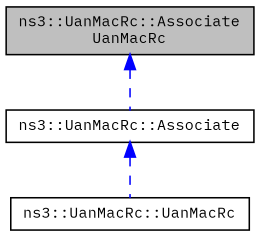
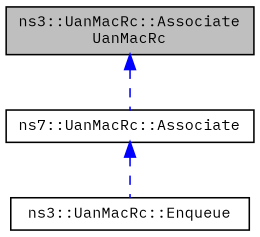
  digraph {
    fontname="IBM Plex Mono"
    rankdir=TB
    node [color=black fillcolor=white fontname="IBM Plex Mono" fontsize=10 shape=record style=filled]
    edge [color=blue dir=back fontname="IBM Plex Mono" fontsize=10 labelfontname=Helvetica labelfontsize=10 style=dashed]
    n1 [fillcolor=grey75 fontcolor=black height=0.2 label="ns3::UanMacRc::Associate\lUanMacRc" width=0.4]
-   n2 [height=0.2 label="ns3::UanMacRc::Associate" width=0.4]
-   n3 [height=0.2 label="ns3::UanMacRc::UanMacRc" width=0.4]
+   n2 [height=0.2 label="ns7::UanMacRc::Associate" width=0.4]
+   n3 [height=0.2 label="ns3::UanMacRc::Enqueue" width=0.4]
    n1 -> n2
    n2 -> n3
  }
